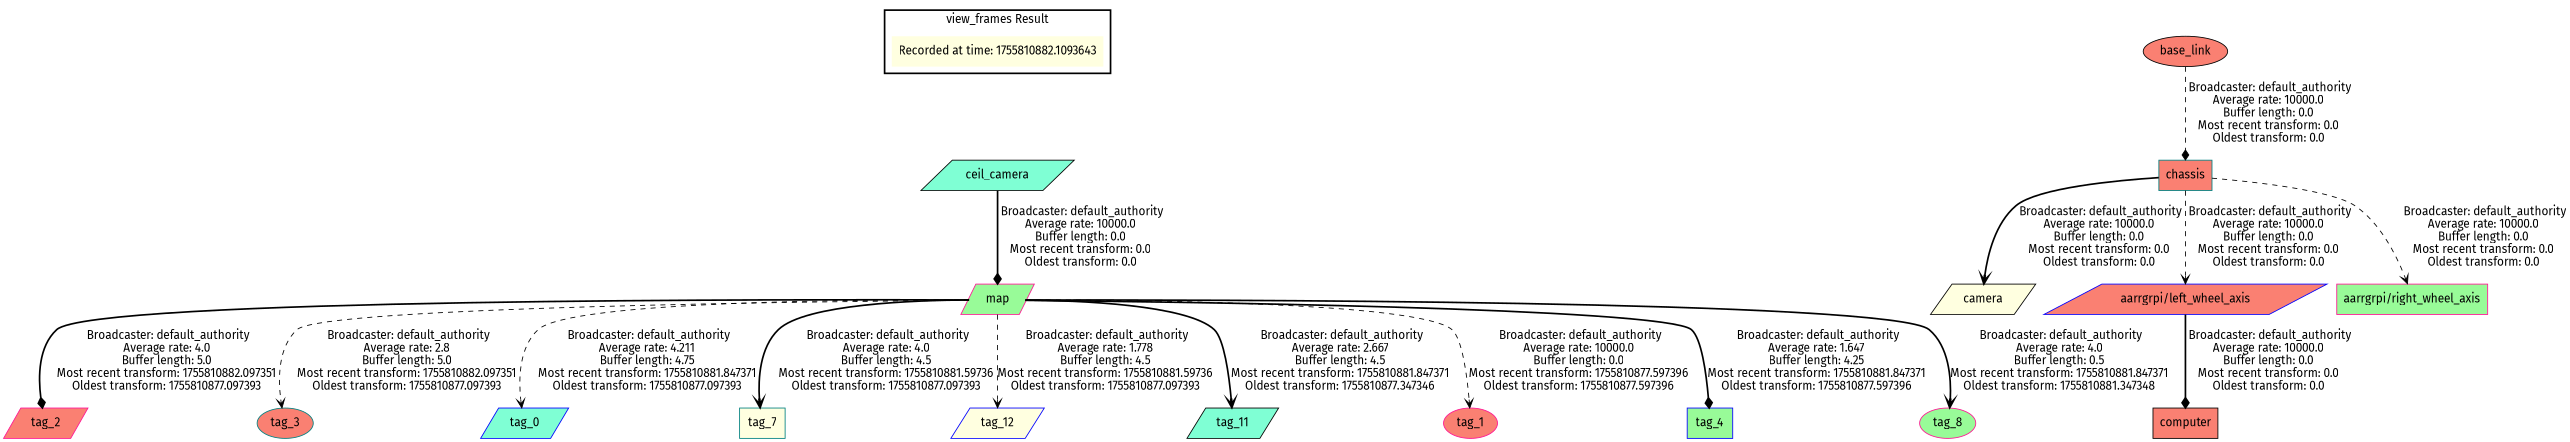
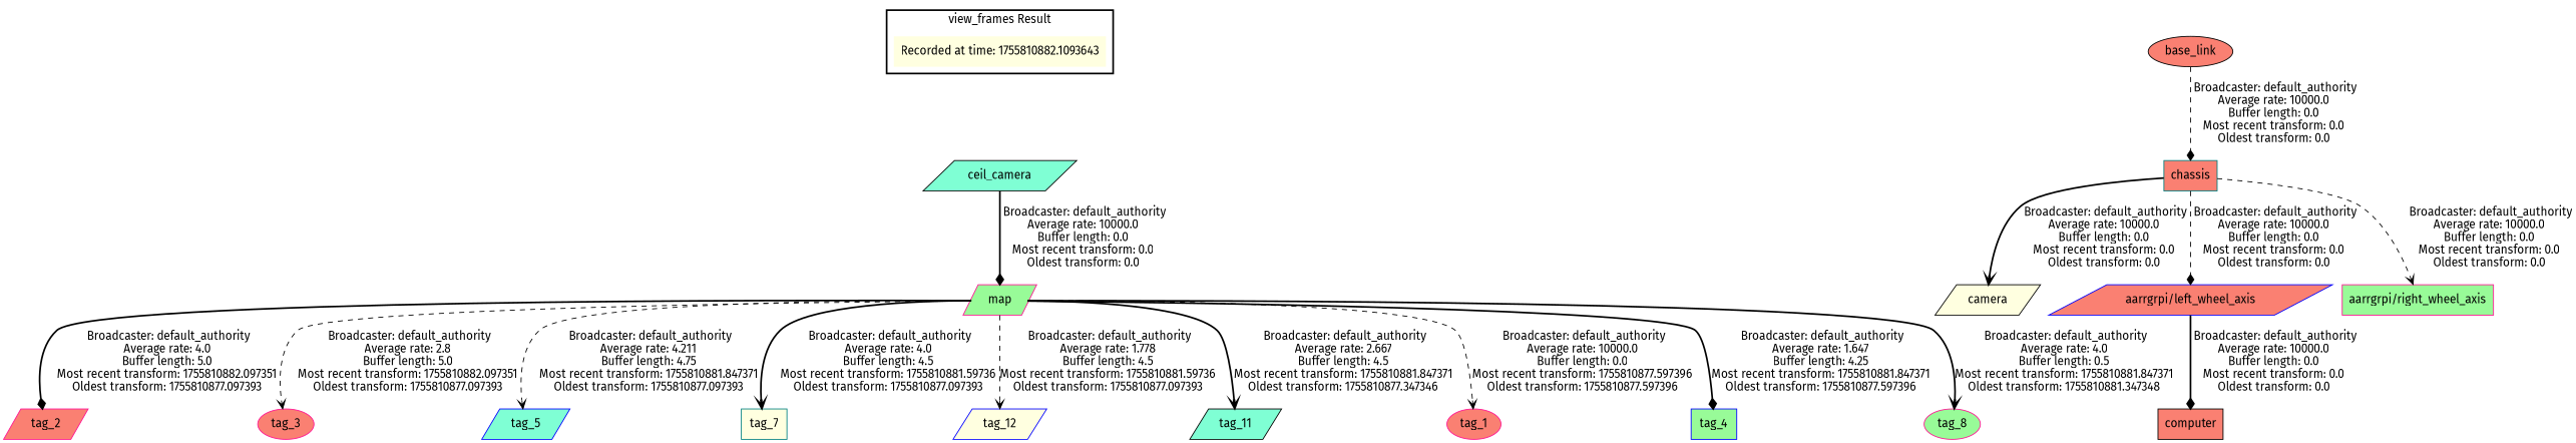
  digraph {
    fontname="Fira Sans"
    node [color=black fillcolor=salmon fontname="Fira Sans" shape=parallelogram style=filled]
    edge [fontname="Fira Sans" style=bold arrowhead=vee]
    "Recorded at time: 1755810882.1093643" [color=teal fillcolor=lightyellow shape=plaintext]
    ceil_camera [fillcolor=aquamarine]
    base_link [shape=ellipse]
    chassis [color=teal shape=box]
    camera [fillcolor=lightyellow]
    "aarrgrpi/left_wheel_axis" [color=blue]
    "aarrgrpi/right_wheel_axis" [color=deeppink fillcolor=palegreen shape=box]
    computer [shape=box]
    map [color=deeppink fillcolor=palegreen]
    tag_2 [color=deeppink]
-   tag_3 [color=teal shape=ellipse]
-   tag_5 [color=blue fillcolor=aquamarine label=tag_0]
+   tag_3 [color=deeppink shape=ellipse]
+   tag_5 [color=blue fillcolor=aquamarine]
    tag_7 [color=teal fillcolor=lightyellow shape=box]
    tag_12 [color=blue fillcolor=lightyellow]
    tag_11 [fillcolor=aquamarine]
    tag_1 [color=deeppink shape=ellipse]
    tag_4 [color=blue fillcolor=palegreen shape=box]
    tag_8 [color=deeppink fillcolor=palegreen shape=ellipse]
    subgraph cluster_1 {
      color=black
      label="view_frames Result"
      style=bold
      "Recorded at time: 1755810882.1093643"
    }
    "Recorded at time: 1755810882.1093643" -> ceil_camera [style=invis arrowhead=""]
    ceil_camera -> map [arrowhead=diamond label=" Broadcaster: default_authority\nAverage rate: 10000.0\nBuffer length: 0.0\nMost recent transform: 0.0\nOldest transform: 0.0\n"]
    base_link -> chassis [arrowhead=diamond label=" Broadcaster: default_authority\nAverage rate: 10000.0\nBuffer length: 0.0\nMost recent transform: 0.0\nOldest transform: 0.0\n" style=dashed]
    chassis -> camera [label=" Broadcaster: default_authority\nAverage rate: 10000.0\nBuffer length: 0.0\nMost recent transform: 0.0\nOldest transform: 0.0\n"]
-   chassis -> "aarrgrpi/left_wheel_axis" [label=" Broadcaster: default_authority\nAverage rate: 10000.0\nBuffer length: 0.0\nMost recent transform: 0.0\nOldest transform: 0.0\n" style=dashed]
+   chassis -> "aarrgrpi/left_wheel_axis" [arrowhead=diamond label=" Broadcaster: default_authority\nAverage rate: 10000.0\nBuffer length: 0.0\nMost recent transform: 0.0\nOldest transform: 0.0\n" style=dashed]
    chassis -> "aarrgrpi/right_wheel_axis" [label=" Broadcaster: default_authority\nAverage rate: 10000.0\nBuffer length: 0.0\nMost recent transform: 0.0\nOldest transform: 0.0\n" style=dashed]
    "aarrgrpi/left_wheel_axis" -> computer [arrowhead=diamond label=" Broadcaster: default_authority\nAverage rate: 10000.0\nBuffer length: 0.0\nMost recent transform: 0.0\nOldest transform: 0.0\n"]
    map -> tag_2 [arrowhead=diamond label=" Broadcaster: default_authority\nAverage rate: 4.0\nBuffer length: 5.0\nMost recent transform: 1755810882.097351\nOldest transform: 1755810877.097393\n"]
    map -> tag_3 [label=" Broadcaster: default_authority\nAverage rate: 2.8\nBuffer length: 5.0\nMost recent transform: 1755810882.097351\nOldest transform: 1755810877.097393\n" style=dashed]
    map -> tag_5 [label=" Broadcaster: default_authority\nAverage rate: 4.211\nBuffer length: 4.75\nMost recent transform: 1755810881.847371\nOldest transform: 1755810877.097393\n" style=dashed]
    map -> tag_7 [label=" Broadcaster: default_authority\nAverage rate: 4.0\nBuffer length: 4.5\nMost recent transform: 1755810881.59736\nOldest transform: 1755810877.097393\n"]
    map -> tag_12 [label=" Broadcaster: default_authority\nAverage rate: 1.778\nBuffer length: 4.5\nMost recent transform: 1755810881.59736\nOldest transform: 1755810877.097393\n" style=dashed]
    map -> tag_11 [label=" Broadcaster: default_authority\nAverage rate: 2.667\nBuffer length: 4.5\nMost recent transform: 1755810881.847371\nOldest transform: 1755810877.347346\n"]
    map -> tag_1 [label=" Broadcaster: default_authority\nAverage rate: 10000.0\nBuffer length: 0.0\nMost recent transform: 1755810877.597396\nOldest transform: 1755810877.597396\n" style=dashed]
    map -> tag_4 [arrowhead=diamond label=" Broadcaster: default_authority\nAverage rate: 1.647\nBuffer length: 4.25\nMost recent transform: 1755810881.847371\nOldest transform: 1755810877.597396\n"]
    map -> tag_8 [label=" Broadcaster: default_authority\nAverage rate: 4.0\nBuffer length: 0.5\nMost recent transform: 1755810881.847371\nOldest transform: 1755810881.347348\n"]
  }
